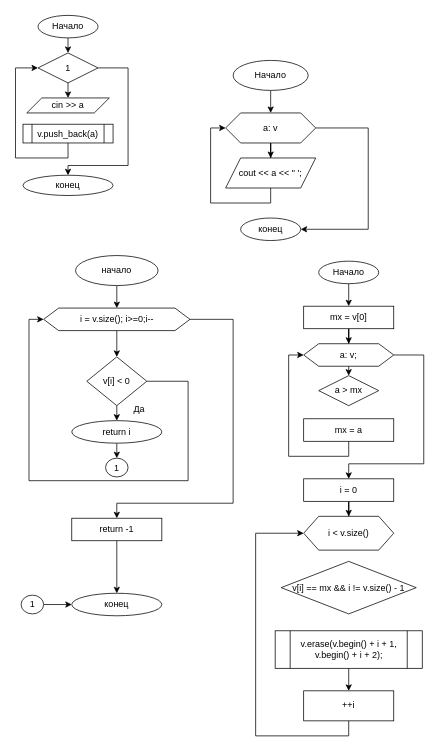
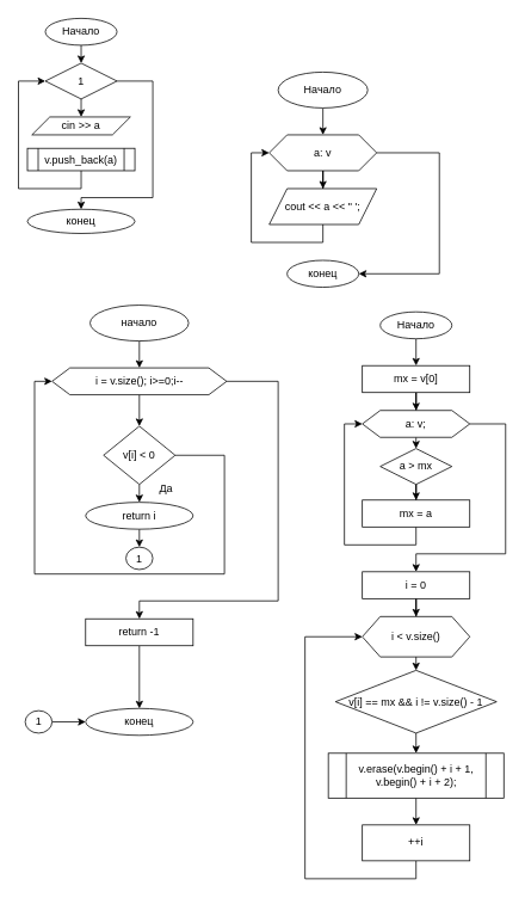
  <mxCell id="0" />
  <mxCell id="1" parent="0" />
  <mxCell id="2" style="edgeStyle=orthogonalEdgeStyle;rounded=0;orthogonalLoop=1;jettySize=auto;html=1;exitX=0.5;exitY=1;exitDx=0;exitDy=0;entryX=0.5;entryY=0;entryDx=0;entryDy=0;" edge="1" parent="1" source="3" target="6"><mxGeometry relative="1" as="geometry" /></mxCell>
  <mxCell id="3" value="Начало" style="ellipse;whiteSpace=wrap;html=1;" vertex="1" parent="1"><mxGeometry x="310" y="80" width="100" height="40" as="geometry" /></mxCell>
  <mxCell id="4" value="" style="edgeStyle=orthogonalEdgeStyle;rounded=0;orthogonalLoop=1;jettySize=auto;html=1;" edge="1" parent="1" source="6" target="8"><mxGeometry relative="1" as="geometry" /></mxCell>
  <mxCell id="5" value="" style="edgeStyle=orthogonalEdgeStyle;rounded=0;orthogonalLoop=1;jettySize=auto;html=1;" edge="1" parent="1" source="6" target="9"><mxGeometry relative="1" as="geometry"><Array as="points"><mxPoint x="490" y="170" /><mxPoint x="490" y="305" /></Array></mxGeometry></mxCell>
  <mxCell id="6" value="a: v" style="shape=hexagon;perimeter=hexagonPerimeter2;whiteSpace=wrap;html=1;fixedSize=1;" vertex="1" parent="1"><mxGeometry x="300" y="150" width="120" height="40" as="geometry" /></mxCell>
  <mxCell id="7" style="edgeStyle=orthogonalEdgeStyle;rounded=0;orthogonalLoop=1;jettySize=auto;html=1;exitX=0.5;exitY=1;exitDx=0;exitDy=0;entryX=0;entryY=0.5;entryDx=0;entryDy=0;" edge="1" parent="1" source="8" target="6"><mxGeometry relative="1" as="geometry" /></mxCell>
  <mxCell id="8" value="cout &amp;lt;&amp;lt; a &amp;lt;&amp;lt; &quot; ';" style="shape=parallelogram;perimeter=parallelogramPerimeter;whiteSpace=wrap;html=1;fixedSize=1;" vertex="1" parent="1"><mxGeometry x="300" y="210" width="120" height="40" as="geometry" /></mxCell>
  <mxCell id="9" value="конец" style="ellipse;whiteSpace=wrap;html=1;" vertex="1" parent="1"><mxGeometry x="320" y="290" width="80" height="30" as="geometry" /></mxCell>
  <mxCell id="10" style="edgeStyle=orthogonalEdgeStyle;rounded=0;orthogonalLoop=1;jettySize=auto;html=1;exitX=0.5;exitY=1;exitDx=0;exitDy=0;entryX=0.5;entryY=0;entryDx=0;entryDy=0;" edge="1" parent="1" source="11" target="14"><mxGeometry relative="1" as="geometry" /></mxCell>
  <mxCell id="11" value="начало" style="ellipse;whiteSpace=wrap;html=1;" vertex="1" parent="1"><mxGeometry x="100" y="340" width="110" height="40" as="geometry" /></mxCell>
  <mxCell id="12" style="edgeStyle=orthogonalEdgeStyle;rounded=0;orthogonalLoop=1;jettySize=auto;html=1;exitX=0.5;exitY=1;exitDx=0;exitDy=0;entryX=0.5;entryY=0;entryDx=0;entryDy=0;" edge="1" parent="1" source="14" target="17"><mxGeometry relative="1" as="geometry" /></mxCell>
  <mxCell id="13" style="edgeStyle=orthogonalEdgeStyle;rounded=0;orthogonalLoop=1;jettySize=auto;html=1;exitX=1;exitY=0.5;exitDx=0;exitDy=0;entryX=0.5;entryY=0;entryDx=0;entryDy=0;" edge="1" parent="1" source="14" target="23"><mxGeometry relative="1" as="geometry"><Array as="points"><mxPoint x="310" y="425" /><mxPoint x="310" y="670" /><mxPoint x="155" y="670" /></Array></mxGeometry></mxCell>
  <mxCell id="14" value="i = v.size(); i&amp;gt;=0;i--" style="shape=hexagon;perimeter=hexagonPerimeter2;whiteSpace=wrap;html=1;fixedSize=1;" vertex="1" parent="1"><mxGeometry x="57.5" y="410" width="195" height="30" as="geometry" /></mxCell>
  <mxCell id="15" style="edgeStyle=orthogonalEdgeStyle;rounded=0;orthogonalLoop=1;jettySize=auto;html=1;exitX=0.5;exitY=1;exitDx=0;exitDy=0;entryX=0.5;entryY=0;entryDx=0;entryDy=0;" edge="1" parent="1" source="17" target="20"><mxGeometry relative="1" as="geometry" /></mxCell>
  <mxCell id="16" style="edgeStyle=orthogonalEdgeStyle;rounded=0;orthogonalLoop=1;jettySize=auto;html=1;exitX=1;exitY=0.5;exitDx=0;exitDy=0;entryX=0;entryY=0.5;entryDx=0;entryDy=0;" edge="1" parent="1" source="17" target="14"><mxGeometry relative="1" as="geometry"><Array as="points"><mxPoint x="250" y="508" /><mxPoint x="250" y="640" /><mxPoint x="38" y="640" /><mxPoint x="38" y="425" /></Array></mxGeometry></mxCell>
  <mxCell id="17" value="v[i] &amp;lt; 0" style="rhombus;whiteSpace=wrap;html=1;" vertex="1" parent="1"><mxGeometry x="115" y="475" width="80" height="65" as="geometry" /></mxCell>
  <mxCell id="18" value="конец" style="ellipse;whiteSpace=wrap;html=1;" vertex="1" parent="1"><mxGeometry x="95" y="790" width="120" height="30" as="geometry" /></mxCell>
  <mxCell id="19" style="edgeStyle=orthogonalEdgeStyle;rounded=0;orthogonalLoop=1;jettySize=auto;html=1;exitX=0.5;exitY=1;exitDx=0;exitDy=0;entryX=0.5;entryY=0;entryDx=0;entryDy=0;" edge="1" parent="1" source="20" target="26"><mxGeometry relative="1" as="geometry" /></mxCell>
  <mxCell id="20" value="return i" style="ellipse;whiteSpace=wrap;html=1;" vertex="1" parent="1"><mxGeometry x="95" y="560" width="120" height="30" as="geometry" /></mxCell>
  <mxCell id="21" value="Да" style="text;html=1;align=center;verticalAlign=middle;whiteSpace=wrap;rounded=0;" vertex="1" parent="1"><mxGeometry x="155" y="530" width="60" height="30" as="geometry" /></mxCell>
  <mxCell id="22" style="edgeStyle=orthogonalEdgeStyle;rounded=0;orthogonalLoop=1;jettySize=auto;html=1;exitX=0.5;exitY=1;exitDx=0;exitDy=0;entryX=0.5;entryY=0;entryDx=0;entryDy=0;" edge="1" parent="1" source="23" target="18"><mxGeometry relative="1" as="geometry" /></mxCell>
  <mxCell id="23" value="return -1" style="rounded=0;whiteSpace=wrap;html=1;" vertex="1" parent="1"><mxGeometry x="95" y="690" width="120" height="30" as="geometry" /></mxCell>
  <mxCell id="24" style="edgeStyle=orthogonalEdgeStyle;rounded=0;orthogonalLoop=1;jettySize=auto;html=1;exitX=1;exitY=0.5;exitDx=0;exitDy=0;entryX=0;entryY=0.5;entryDx=0;entryDy=0;" edge="1" parent="1" source="25" target="18"><mxGeometry relative="1" as="geometry" /></mxCell>
  <mxCell id="25" value="1" style="ellipse;whiteSpace=wrap;html=1;" vertex="1" parent="1"><mxGeometry x="27.5" y="792.5" width="30" height="25" as="geometry" /></mxCell>
  <mxCell id="26" value="1" style="ellipse;whiteSpace=wrap;html=1;" vertex="1" parent="1"><mxGeometry x="140" y="610" width="30" height="25" as="geometry" /></mxCell>
  <mxCell id="27" style="edgeStyle=orthogonalEdgeStyle;rounded=0;orthogonalLoop=1;jettySize=auto;html=1;exitX=0.5;exitY=1;exitDx=0;exitDy=0;entryX=0.5;entryY=0;entryDx=0;entryDy=0;" edge="1" parent="1" source="28" target="31"><mxGeometry relative="1" as="geometry" /></mxCell>
  <mxCell id="28" value="Начало" style="ellipse;whiteSpace=wrap;html=1;" vertex="1" parent="1"><mxGeometry x="50" y="20" width="80" height="30" as="geometry" /></mxCell>
  <mxCell id="29" style="edgeStyle=orthogonalEdgeStyle;rounded=0;orthogonalLoop=1;jettySize=auto;html=1;exitX=0.5;exitY=1;exitDx=0;exitDy=0;entryX=0.5;entryY=0;entryDx=0;entryDy=0;" edge="1" parent="1" source="31" target="32"><mxGeometry relative="1" as="geometry" /></mxCell>
  <mxCell id="30" style="edgeStyle=orthogonalEdgeStyle;rounded=0;orthogonalLoop=1;jettySize=auto;html=1;exitX=1;exitY=0.5;exitDx=0;exitDy=0;entryX=0.5;entryY=0;entryDx=0;entryDy=0;" edge="1" parent="1" source="31" target="35"><mxGeometry relative="1" as="geometry"><Array as="points"><mxPoint x="170" y="90" /><mxPoint x="170" y="220" /><mxPoint x="90" y="220" /></Array></mxGeometry></mxCell>
  <mxCell id="31" value="1" style="rhombus;whiteSpace=wrap;html=1;" vertex="1" parent="1"><mxGeometry x="50" y="70" width="80" height="40" as="geometry" /></mxCell>
  <mxCell id="32" value="cin &amp;gt;&amp;gt; a" style="shape=parallelogram;perimeter=parallelogramPerimeter;whiteSpace=wrap;html=1;fixedSize=1;" vertex="1" parent="1"><mxGeometry x="35" y="130" width="110" height="20" as="geometry" /></mxCell>
  <mxCell id="33" style="edgeStyle=orthogonalEdgeStyle;rounded=0;orthogonalLoop=1;jettySize=auto;html=1;exitX=0.5;exitY=1;exitDx=0;exitDy=0;entryX=0;entryY=0.5;entryDx=0;entryDy=0;" edge="1" parent="1" source="34" target="31"><mxGeometry relative="1" as="geometry"><Array as="points"><mxPoint x="90" y="210" /><mxPoint x="20" y="210" /><mxPoint x="20" y="90" /></Array></mxGeometry></mxCell>
  <mxCell id="34" value="v.push_back(a)" style="shape=process;whiteSpace=wrap;html=1;backgroundOutline=1;" vertex="1" parent="1"><mxGeometry x="30" y="165" width="120" height="25" as="geometry" /></mxCell>
  <mxCell id="35" value="конец" style="ellipse;whiteSpace=wrap;html=1;" vertex="1" parent="1"><mxGeometry x="30" y="233" width="120" height="27" as="geometry" /></mxCell>
  <mxCell id="36" style="edgeStyle=orthogonalEdgeStyle;rounded=0;orthogonalLoop=1;jettySize=auto;html=1;exitX=0.5;exitY=1;exitDx=0;exitDy=0;entryX=0.5;entryY=0;entryDx=0;entryDy=0;" edge="1" parent="1" source="37" target="39"><mxGeometry relative="1" as="geometry" /></mxCell>
  <mxCell id="37" value="Начало" style="ellipse;whiteSpace=wrap;html=1;" vertex="1" parent="1"><mxGeometry x="424" y="347.5" width="80" height="30" as="geometry" /></mxCell>
  <mxCell id="38" value="" style="edgeStyle=orthogonalEdgeStyle;rounded=0;orthogonalLoop=1;jettySize=auto;html=1;" edge="1" parent="1" source="39" target="42"><mxGeometry relative="1" as="geometry" /></mxCell>
  <mxCell id="39" value="mx = v[0]" style="rounded=0;whiteSpace=wrap;html=1;" vertex="1" parent="1"><mxGeometry x="404" y="407.5" width="120" height="30" as="geometry" /></mxCell>
  <mxCell id="40" style="edgeStyle=orthogonalEdgeStyle;rounded=0;orthogonalLoop=1;jettySize=auto;html=1;exitX=0.5;exitY=1;exitDx=0;exitDy=0;entryX=0.5;entryY=0;entryDx=0;entryDy=0;" edge="1" parent="1" source="42" target="44"><mxGeometry relative="1" as="geometry" /></mxCell>
  <mxCell id="41" value="" style="edgeStyle=orthogonalEdgeStyle;rounded=0;orthogonalLoop=1;jettySize=auto;html=1;" edge="1" parent="1" source="42" target="48"><mxGeometry relative="1" as="geometry"><Array as="points"><mxPoint x="564" y="472.5" /><mxPoint x="564" y="617.5" /><mxPoint x="464" y="617.5" /></Array></mxGeometry></mxCell>
  <mxCell id="42" value="a: v;" style="shape=hexagon;perimeter=hexagonPerimeter2;whiteSpace=wrap;html=1;fixedSize=1;rounded=0;" vertex="1" parent="1"><mxGeometry x="404" y="457.5" width="120" height="30" as="geometry" /></mxCell>
+ <mxCell id="43" value="" style="edgeStyle=orthogonalEdgeStyle;rounded=0;orthogonalLoop=1;jettySize=auto;html=1;" edge="1" parent="1" source="44" target="46"><mxGeometry relative="1" as="geometry" /></mxCell>
  <mxCell id="44" value="a &amp;gt; mx" style="rhombus;whiteSpace=wrap;html=1;" vertex="1" parent="1"><mxGeometry x="424" y="500" width="80" height="40" as="geometry" /></mxCell>
  <mxCell id="45" style="edgeStyle=orthogonalEdgeStyle;rounded=0;orthogonalLoop=1;jettySize=auto;html=1;exitX=0.5;exitY=1;exitDx=0;exitDy=0;entryX=0;entryY=0.5;entryDx=0;entryDy=0;" edge="1" parent="1" source="46" target="42"><mxGeometry relative="1" as="geometry" /></mxCell>
  <mxCell id="46" value="mx = a" style="whiteSpace=wrap;html=1;" vertex="1" parent="1"><mxGeometry x="404" y="557.5" width="120" height="30" as="geometry" /></mxCell>
  <mxCell id="47" value="" style="edgeStyle=orthogonalEdgeStyle;rounded=0;orthogonalLoop=1;jettySize=auto;html=1;" edge="1" parent="1" source="48" target="50"><mxGeometry relative="1" as="geometry" /></mxCell>
  <mxCell id="48" value="i = 0" style="whiteSpace=wrap;html=1;rounded=0;" vertex="1" parent="1"><mxGeometry x="404" y="637.5" width="120" height="30" as="geometry" /></mxCell>
+ <mxCell id="49" style="edgeStyle=orthogonalEdgeStyle;rounded=0;orthogonalLoop=1;jettySize=auto;html=1;exitX=0.5;exitY=1;exitDx=0;exitDy=0;entryX=0.5;entryY=0;entryDx=0;entryDy=0;" edge="1" parent="1" source="50" target="52"><mxGeometry relative="1" as="geometry" /></mxCell>
  <mxCell id="50" value="i &amp;lt; v.size()" style="shape=hexagon;perimeter=hexagonPerimeter2;whiteSpace=wrap;html=1;fixedSize=1;rounded=0;" vertex="1" parent="1"><mxGeometry x="404" y="687.5" width="120" height="45" as="geometry" /></mxCell>
+ <mxCell id="51" style="edgeStyle=orthogonalEdgeStyle;rounded=0;orthogonalLoop=1;jettySize=auto;html=1;exitX=0.5;exitY=1;exitDx=0;exitDy=0;entryX=0.5;entryY=0;entryDx=0;entryDy=0;" edge="1" parent="1" source="52" target="54"><mxGeometry relative="1" as="geometry" /></mxCell>
  <mxCell id="52" value="&lt;div&gt;&lt;div&gt;v[i] == mx &amp;amp;&amp;amp; i != v.size() - 1&lt;/div&gt;&lt;/div&gt;" style="rhombus;whiteSpace=wrap;html=1;" vertex="1" parent="1"><mxGeometry x="374" y="747.5" width="180" height="70" as="geometry" /></mxCell>
  <mxCell id="53" style="edgeStyle=orthogonalEdgeStyle;rounded=0;orthogonalLoop=1;jettySize=auto;html=1;exitX=0.5;exitY=1;exitDx=0;exitDy=0;entryX=0.5;entryY=0;entryDx=0;entryDy=0;" edge="1" parent="1" source="54" target="56"><mxGeometry relative="1" as="geometry" /></mxCell>
  <mxCell id="54" value="v.erase(v.begin() + i + 1, v.begin() + i + 2);" style="shape=process;whiteSpace=wrap;html=1;backgroundOutline=1;" vertex="1" parent="1"><mxGeometry x="366" y="840" width="196" height="50" as="geometry" /></mxCell>
  <mxCell id="55" style="edgeStyle=orthogonalEdgeStyle;rounded=0;orthogonalLoop=1;jettySize=auto;html=1;exitX=0.5;exitY=1;exitDx=0;exitDy=0;entryX=0;entryY=0.5;entryDx=0;entryDy=0;" edge="1" parent="1" source="56" target="50"><mxGeometry relative="1" as="geometry"><Array as="points"><mxPoint x="464" y="980" /><mxPoint x="340" y="980" /><mxPoint x="340" y="710" /></Array></mxGeometry></mxCell>
  <mxCell id="56" value="++i" style="rounded=0;whiteSpace=wrap;html=1;" vertex="1" parent="1"><mxGeometry x="404" y="920" width="120" height="40" as="geometry" /></mxCell>
